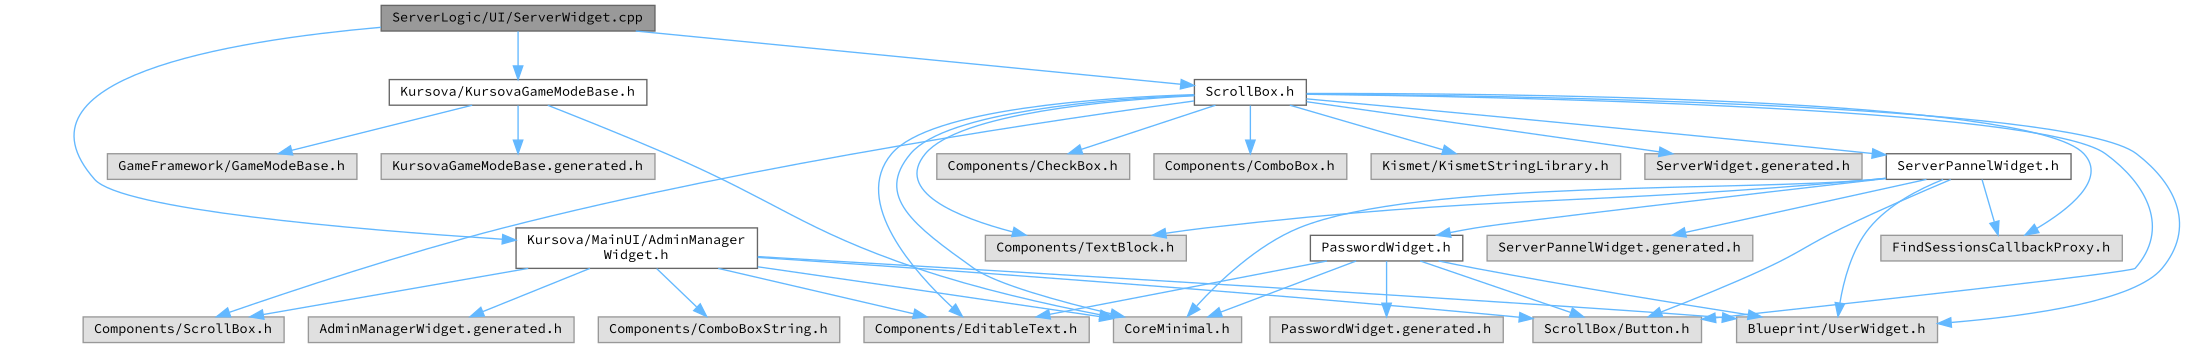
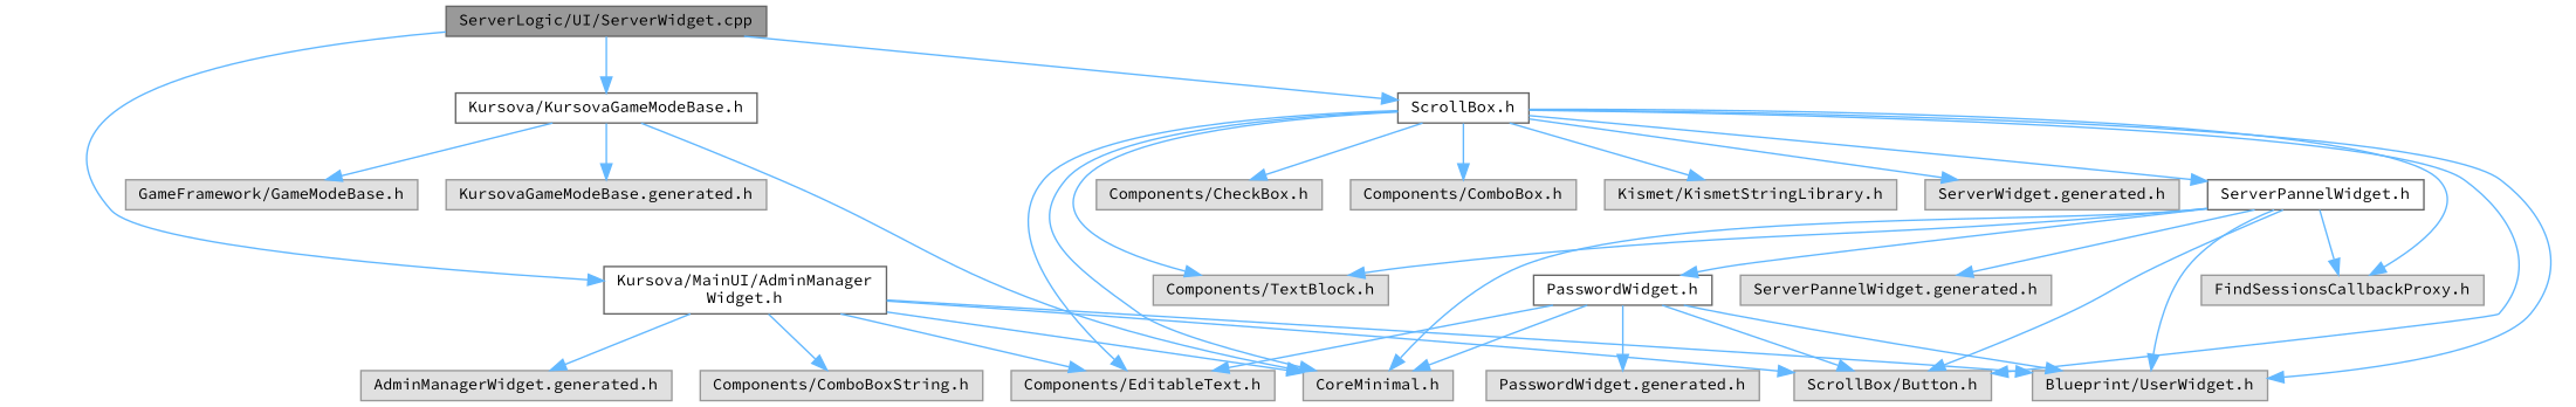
  digraph {
    fontname="Source Code Pro"
    node [color=grey60 fillcolor="#E0E0E0" fontname="Source Code Pro" fontsize=10 shape=box style=filled]
    edge [color=steelblue1 fontname="Source Code Pro" fontsize=10 labelfontname=Helvetica labelfontsize=10 style=solid]
    n1 [color=gray40 fillcolor=grey60 fontcolor=black height=0.2 label="ServerLogic/UI/ServerWidget.cpp" width=0.4]
    n2 [color=grey40 fillcolor=white height=0.2 label="ScrollBox.h" width=0.4]
    n3 [color=grey40 fillcolor=white height=0.2 label="Kursova/MainUI/AdminManager\lWidget.h" width=0.4]
    n4 [color=grey40 fillcolor=white height=0.2 label="Kursova/KursovaGameModeBase.h" width=0.4]
    n5 [height=0.2 label="CoreMinimal.h" width=0.4]
    n6 [height=0.2 label="FindSessionsCallbackProxy.h" width=0.4]
    n7 [color=grey40 fillcolor=white height=0.2 label="ServerPannelWidget.h" width=0.4]
    n8 [height=0.2 label="Blueprint/UserWidget.h" width=0.4]
    n9 [height=0.2 label="ScrollBox/Button.h" width=0.4]
    n10 [height=0.2 label="Components/TextBlock.h" width=0.4]
    n11 [height=0.2 label="Components/EditableText.h" width=0.4]
    n12 [height=0.2 label="Components/CheckBox.h" width=0.4]
    n13 [height=0.2 label="Components/ComboBox.h" width=0.4]
-   n14 [height=0.2 label="Components/ScrollBox.h" width=0.4]
    n15 [height=0.2 label="Kismet/KismetStringLibrary.h" width=0.4]
    n16 [height=0.2 label="ServerWidget.generated.h" width=0.4]
    n17 [height=0.2 label="Components/ComboBoxString.h" width=0.4]
    n18 [height=0.2 label="AdminManagerWidget.generated.h" width=0.4]
    n19 [height=0.2 label="GameFramework/GameModeBase.h" width=0.4]
    n20 [height=0.2 label="KursovaGameModeBase.generated.h" width=0.4]
    n21 [color=grey40 fillcolor=white height=0.2 label="PasswordWidget.h" width=0.4]
    n22 [height=0.2 label="ServerPannelWidget.generated.h" width=0.4]
    n23 [height=0.2 label="PasswordWidget.generated.h" width=0.4]
    n1 -> n2
    n1 -> n3
    n1 -> n4
    n2 -> n5
    n2 -> n6
    n2 -> n7
    n2 -> n8
    n2 -> n9
    n2 -> n10
    n2 -> n11
    n2 -> n12
    n2 -> n13
-   n2 -> n14
    n2 -> n15
    n2 -> n16
    n3 -> n5
    n3 -> n8
    n3 -> n9
    n3 -> n11
-   n3 -> n14
    n3 -> n17
    n3 -> n18
    n4 -> n5
    n4 -> n19
    n4 -> n20
    n7 -> n5
    n7 -> n6
    n7 -> n8
    n7 -> n9
    n7 -> n10
    n7 -> n21
    n7 -> n22
    n21 -> n5
    n21 -> n8
    n21 -> n9
    n21 -> n11
    n21 -> n23
  }
